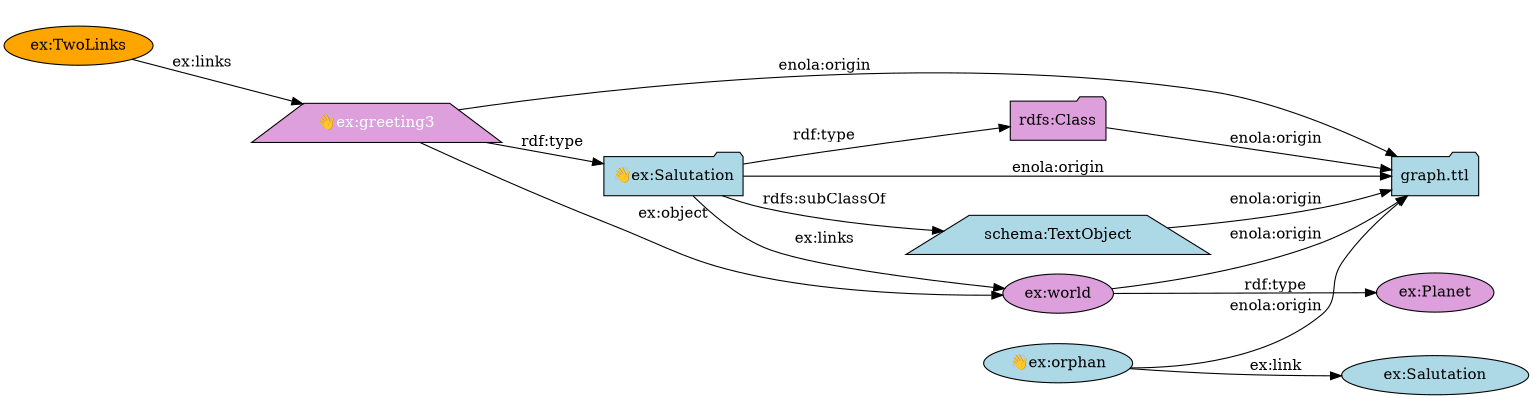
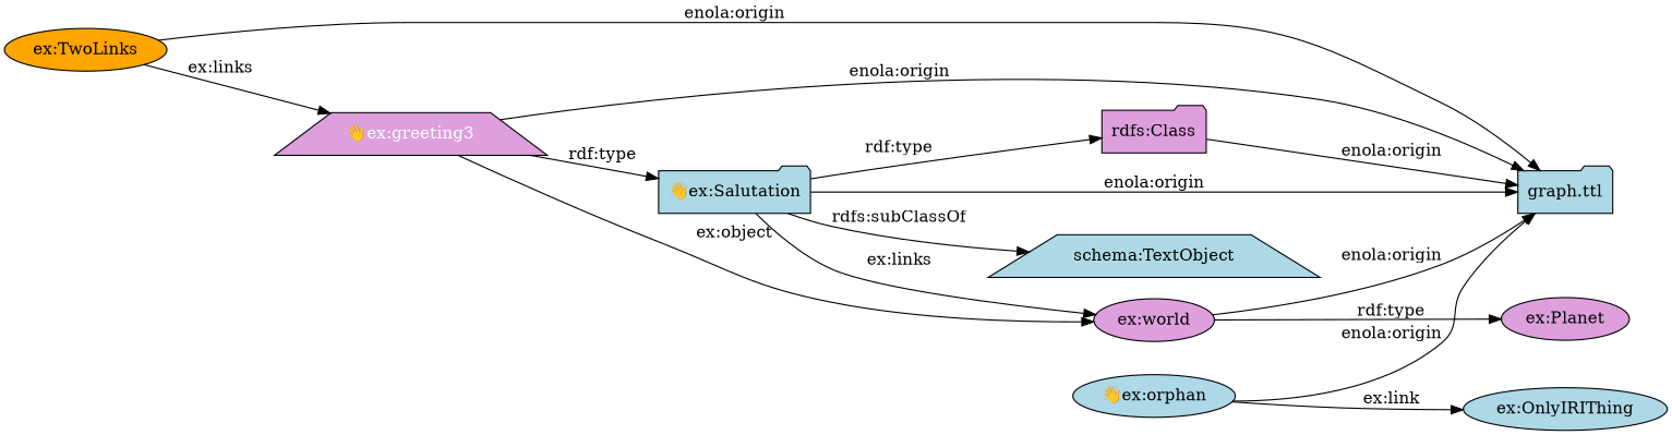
  digraph {
    rankdir=LR
    node [fillcolor=lightblue shape=ellipse style=filled]
    n1 [fillcolor=plum label="rdfs:Class" shape=folder]
    n2 [label="graph.ttl" shape=folder]
    n3 [label="👋ex:Salutation" shape=folder]
    n4 [label="schema:TextObject" shape=trapezium]
    n5 [fillcolor=plum label="ex:world"]
    n6 [fillcolor=orange label="ex:TwoLinks"]
    n7 [fillcolor=plum fontcolor=white label="👋ex:greeting3" shape=trapezium]
    n8 [fillcolor=plum label="ex:Planet"]
    n9 [label="👋ex:orphan"]
-   n10 [label="ex:Salutation"]
+   n10 [label="ex:OnlyIRIThing"]
    n1 -> n2 [label="enola:origin"]
    n3 -> n1 [label="rdf:type"]
    n3 -> n2 [label="enola:origin"]
    n3 -> n4 [label="rdfs:subClassOf"]
    n3 -> n5 [label="ex:links"]
    n5 -> n2 [label="enola:origin"]
    n5 -> n8 [label="rdf:type"]
-   n4 -> n2 [label="enola:origin"]
+   n6 -> n2 [label="enola:origin"]
    n6 -> n7 [label="ex:links"]
    n7 -> n2 [label="enola:origin"]
    n7 -> n3 [label="rdf:type"]
    n7 -> n5 [label="ex:object"]
    n9 -> n2 [label="enola:origin"]
    n9 -> n10 [label="ex:link"]
  }
